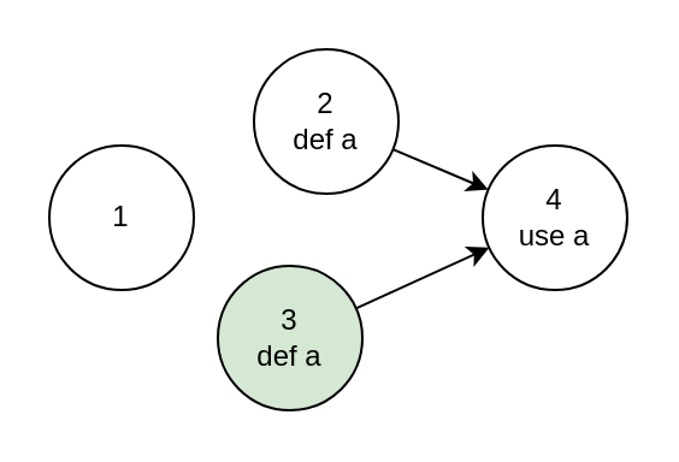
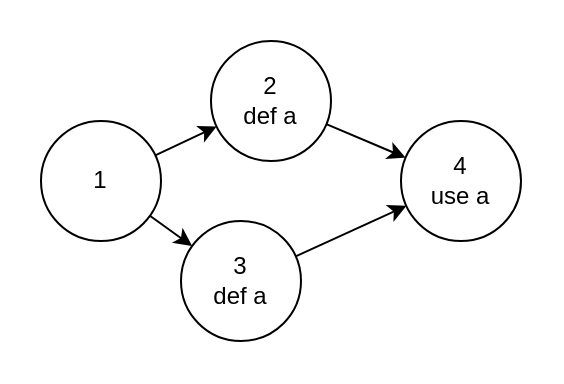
  <mxCell id="0" />
  <mxCell id="1" parent="0" />
  <mxCell id="2" value="1" style="ellipse;whiteSpace=wrap;html=1;" parent="1" vertex="1"><mxGeometry x="20" y="60" width="60" height="60" as="geometry" /></mxCell>
  <mxCell id="3" value="4&lt;br&gt;use a" style="ellipse;whiteSpace=wrap;html=1;" parent="1" vertex="1"><mxGeometry x="200" y="60" width="60" height="60" as="geometry" /></mxCell>
  <mxCell id="4" value="" style="endArrow=classic;html=1;rounded=0;" parent="1" source="9" target="3" edge="1"><mxGeometry width="50" height="50" relative="1" as="geometry"><mxPoint x="-20" y="400" as="sourcePoint" /><mxPoint x="30" y="350" as="targetPoint" /></mxGeometry></mxCell>
- <mxCell id="5" value="3&lt;br&gt;def a" style="ellipse;whiteSpace=wrap;html=1;fillColor=#d5e8d4;" parent="1" vertex="1"><mxGeometry x="90" y="110" width="60" height="60" as="geometry" /></mxCell>
+ <mxCell id="5" value="3&lt;br&gt;def a" style="ellipse;whiteSpace=wrap;html=1;" parent="1" vertex="1"><mxGeometry x="90" y="110" width="60" height="60" as="geometry" /></mxCell>
  <mxCell id="6" value="" style="endArrow=classic;html=1;rounded=0;" parent="1" source="5" target="3" edge="1"><mxGeometry width="50" height="50" relative="1" as="geometry"><mxPoint x="40" y="230" as="sourcePoint" /><mxPoint x="200" y="230" as="targetPoint" /></mxGeometry></mxCell>
+ <mxCell id="7" value="" style="endArrow=classic;html=1;rounded=0;" parent="1" source="2" target="5" edge="1"><mxGeometry width="50" height="50" relative="1" as="geometry"><mxPoint x="60" y="110" as="sourcePoint" /><mxPoint x="220" y="110" as="targetPoint" /></mxGeometry></mxCell>
+ <mxCell id="8" value="" style="endArrow=classic;html=1;rounded=0;" parent="1" source="2" target="9" edge="1"><mxGeometry width="50" height="50" relative="1" as="geometry"><mxPoint x="70" y="120" as="sourcePoint" /><mxPoint x="230" y="120" as="targetPoint" /></mxGeometry></mxCell>
  <mxCell id="9" value="2&lt;br&gt;def a" style="ellipse;whiteSpace=wrap;html=1;" parent="1" vertex="1"><mxGeometry x="105" y="20" width="60" height="60" as="geometry" /></mxCell>
